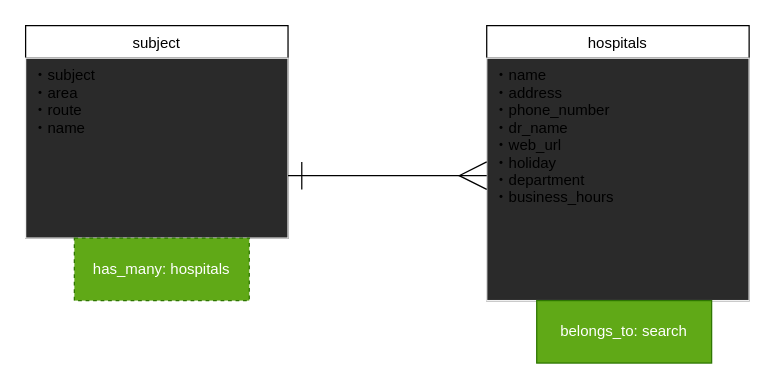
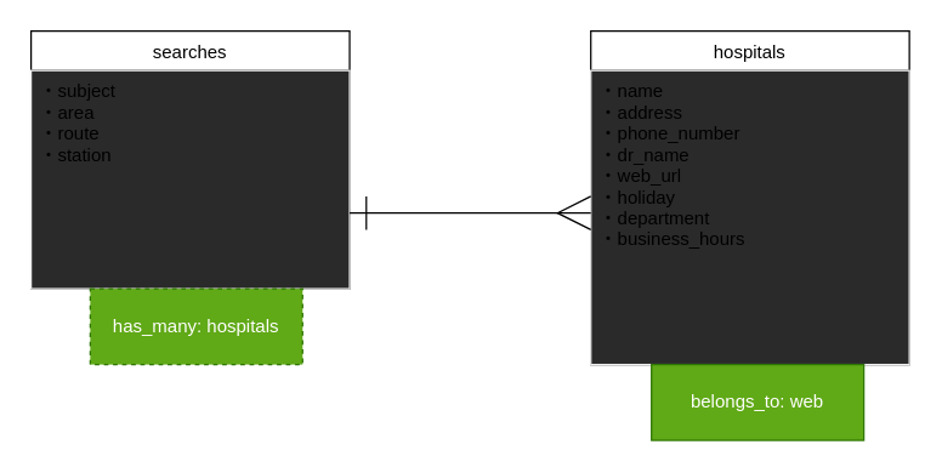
  <mxCell id="0" />
  <mxCell id="1" parent="0" />
  <mxCell id="2" value="hospitals" style="swimlane;fontStyle=0;childLayout=stackLayout;horizontal=1;startSize=26;fillColor=none;horizontalStack=0;resizeParent=1;resizeParentMax=0;resizeLast=0;collapsible=1;marginBottom=0;" vertex="1" parent="1"><mxGeometry x="389" y="20" width="210" height="220" as="geometry"><mxRectangle x="10" y="40" width="60" height="26" as="alternateBounds" /></mxGeometry></mxCell>
  <mxCell id="3" value="・name&#10;・address&#10;・phone_number&#10;・dr_name&#10;・web_url&#10;・holiday&#10;・department&#10;・business_hours" style="text;align=left;verticalAlign=top;spacingLeft=4;spacingRight=4;overflow=hidden;rotatable=0;points=[[0,0.5],[1,0.5]];portConstraint=eastwest;rounded=0;fillColor=#2a2a2a;strokeColor=#f0f0f0;" vertex="1" parent="2"><mxGeometry y="26" width="210" height="194" as="geometry" /></mxCell>
- <mxCell id="4" value="subject" style="swimlane;fontStyle=0;childLayout=stackLayout;horizontal=1;startSize=26;fillColor=none;horizontalStack=0;resizeParent=1;resizeParentMax=0;resizeLast=0;collapsible=1;marginBottom=0;" vertex="1" parent="1"><mxGeometry x="20" y="20" width="210" height="170" as="geometry"><mxRectangle x="10" y="40" width="60" height="26" as="alternateBounds" /></mxGeometry></mxCell>
- <mxCell id="5" value="・subject&#10;・area&#10;・route&#10;・name" style="text;align=left;verticalAlign=top;spacingLeft=4;spacingRight=4;overflow=hidden;rotatable=0;points=[[0,0.5],[1,0.5]];portConstraint=eastwest;rounded=0;fillColor=#2a2a2a;strokeColor=#f0f0f0;" vertex="1" parent="4"><mxGeometry y="26" width="210" height="144" as="geometry" /></mxCell>
+ <mxCell id="4" value="searches" style="swimlane;fontStyle=0;childLayout=stackLayout;horizontal=1;startSize=26;fillColor=none;horizontalStack=0;resizeParent=1;resizeParentMax=0;resizeLast=0;collapsible=1;marginBottom=0;" vertex="1" parent="1"><mxGeometry x="20" y="20" width="210" height="170" as="geometry"><mxRectangle x="10" y="40" width="60" height="26" as="alternateBounds" /></mxGeometry></mxCell>
+ <mxCell id="5" value="・subject&#10;・area&#10;・route&#10;・station" style="text;align=left;verticalAlign=top;spacingLeft=4;spacingRight=4;overflow=hidden;rotatable=0;points=[[0,0.5],[1,0.5]];portConstraint=eastwest;rounded=0;fillColor=#2a2a2a;strokeColor=#f0f0f0;" vertex="1" parent="4"><mxGeometry y="26" width="210" height="144" as="geometry" /></mxCell>
  <mxCell id="6" value="" style="fontSize=12;html=1;endArrow=ERmany;startArrow=ERone;endSize=20;startSize=20;jumpStyle=none;jumpSize=0;startFill=0;endFill=0;" edge="1" parent="1"><mxGeometry width="100" height="100" relative="1" as="geometry"><mxPoint x="230" y="140" as="sourcePoint" /><mxPoint x="389" y="140" as="targetPoint" /></mxGeometry></mxCell>
  <mxCell id="7" value="has_many: hospitals" style="whiteSpace=wrap;html=1;align=center;rounded=0;strokeColor=#2D7600;fillColor=#60a917;fontColor=#ffffff;dashed=1;" vertex="1" parent="1"><mxGeometry x="59" y="190" width="140" height="50" as="geometry" /></mxCell>
- <mxCell id="8" value="belongs_to: search" style="whiteSpace=wrap;html=1;align=center;rounded=0;strokeColor=#2D7600;fillColor=#60a917;fontColor=#ffffff;" vertex="1" parent="1"><mxGeometry x="429" y="240" width="140" height="50" as="geometry" /></mxCell>
+ <mxCell id="8" value="belongs_to: web" style="whiteSpace=wrap;html=1;align=center;rounded=0;strokeColor=#2D7600;fillColor=#60a917;fontColor=#ffffff;" vertex="1" parent="1"><mxGeometry x="429" y="240" width="140" height="50" as="geometry" /></mxCell>
